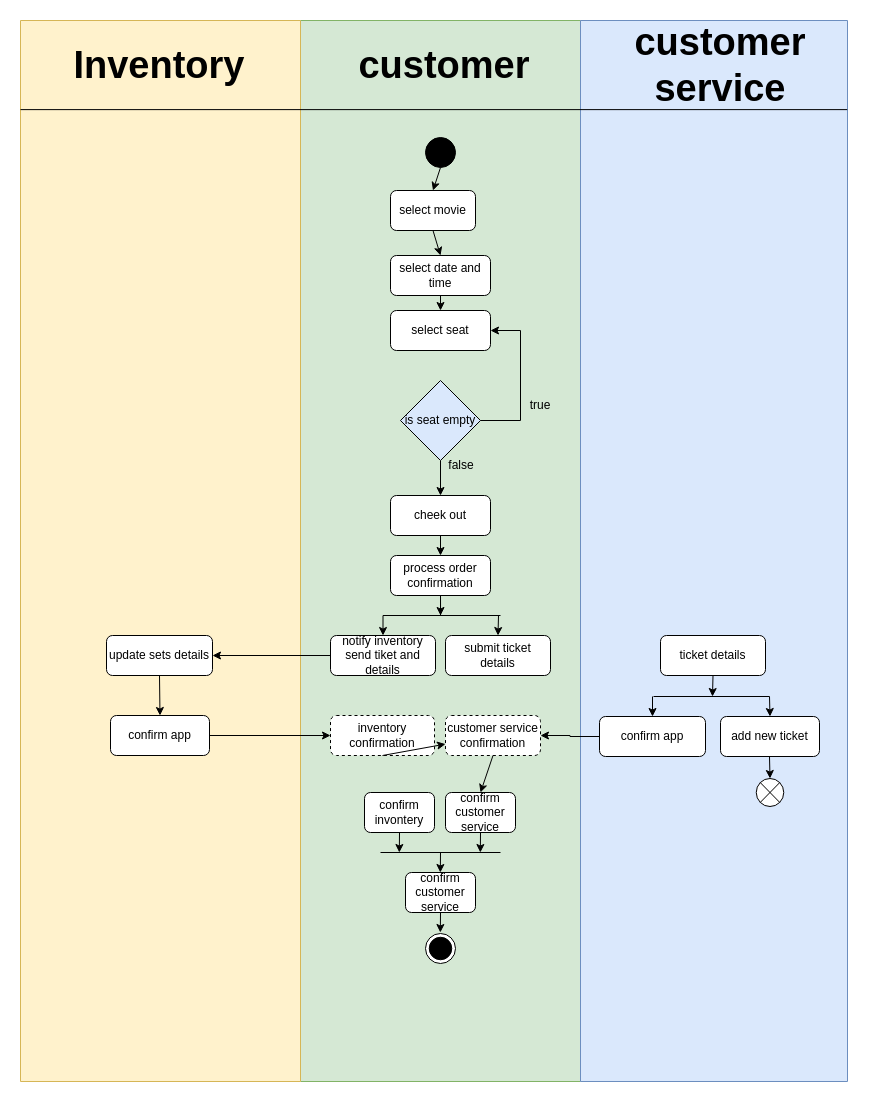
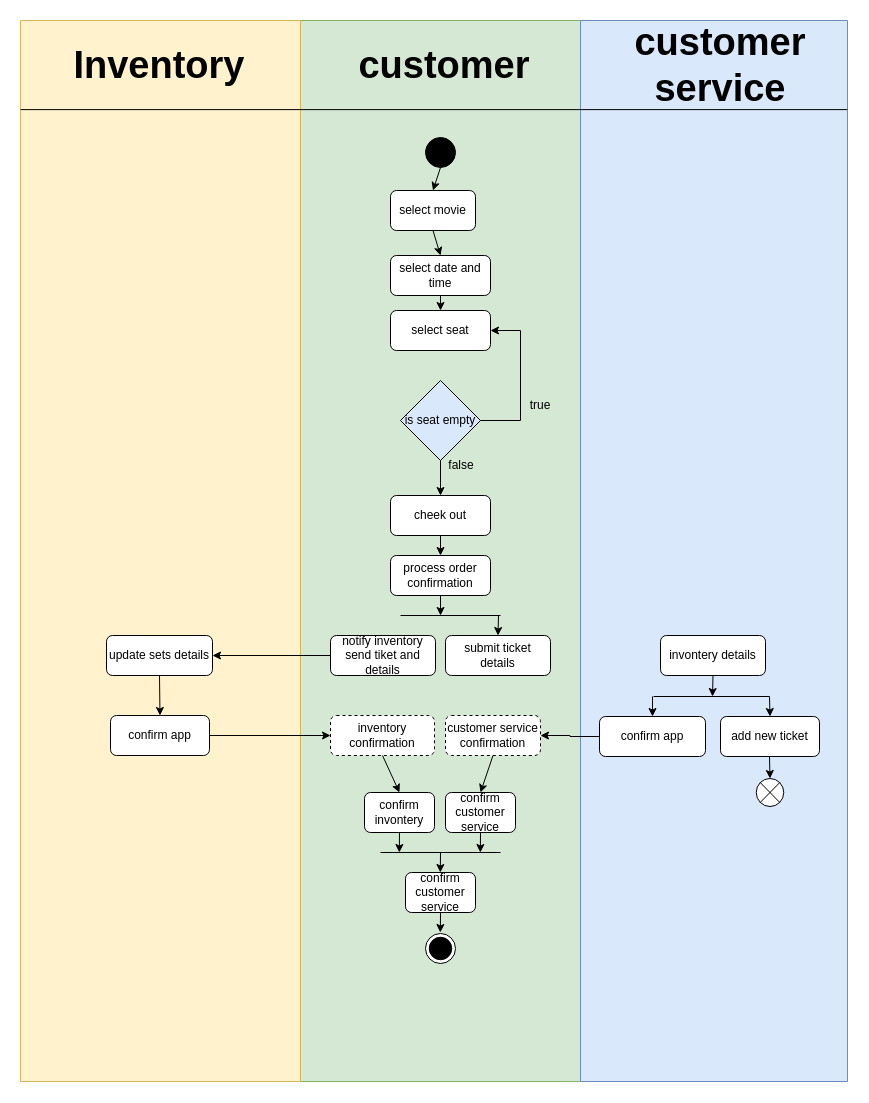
  <mxCell id="0" />
  <mxCell id="1" parent="0" />
  <mxCell id="2" value="" style="verticalLabelPosition=bottom;verticalAlign=top;html=1;shape=mxgraph.basic.rect;fillColor2=none;strokeWidth=1;size=20;indent=5;fillColor=#d5e8d4;strokeColor=#82b366;" parent="1" vertex="1"><mxGeometry x="300" width="280" height="1061" as="geometry" y="20" /></mxCell>
  <mxCell id="3" value="" style="verticalLabelPosition=bottom;verticalAlign=top;html=1;shape=mxgraph.basic.rect;fillColor2=none;strokeWidth=1;size=20;indent=5;fillColor=#dae8fc;strokeColor=#6c8ebf;" parent="1" vertex="1"><mxGeometry x="580" width="267" height="1061" as="geometry" y="20" /></mxCell>
  <mxCell id="4" value="" style="verticalLabelPosition=bottom;verticalAlign=top;html=1;shape=mxgraph.basic.rect;fillColor2=none;strokeWidth=1;size=20;indent=5;fillColor=#fff2cc;strokeColor=#d6b656;" parent="1" vertex="1"><mxGeometry width="280" height="1061" as="geometry" x="20" y="20" /></mxCell>
  <mxCell id="5" value="" style="ellipse;whiteSpace=wrap;html=1;aspect=fixed;strokeColor=default;fillColor=#000000;" parent="1" vertex="1"><mxGeometry x="425" y="137" width="30" height="30" as="geometry" /></mxCell>
  <mxCell id="6" value="" style="endArrow=classic;html=1;rounded=0;strokeWidth=1;flowAnimation=0;entryX=0.5;entryY=0;entryDx=0;entryDy=0;exitX=0.5;exitY=1;exitDx=0;exitDy=0;" parent="1" source="5" target="7" edge="1"><mxGeometry width="50" height="50" relative="1" as="geometry"><mxPoint x="439.88" y="167" as="sourcePoint" /><mxPoint x="439.92" y="187" as="targetPoint" /></mxGeometry></mxCell>
  <mxCell id="7" value="select movie" style="rounded=1;whiteSpace=wrap;html=1;" parent="1" vertex="1"><mxGeometry x="390" y="190" width="85" height="40" as="geometry" /></mxCell>
  <mxCell id="8" value="" style="endArrow=classic;html=1;rounded=0;entryX=0.5;entryY=0;entryDx=0;entryDy=0;exitX=0.5;exitY=1;exitDx=0;exitDy=0;" parent="1" source="54" target="9" edge="1"><mxGeometry width="50" height="50" relative="1" as="geometry"><mxPoint x="440" y="369" as="sourcePoint" /><mxPoint x="440" y="545" as="targetPoint" /></mxGeometry></mxCell>
  <mxCell id="9" value="cheek out" style="rounded=1;whiteSpace=wrap;html=1;" parent="1" vertex="1"><mxGeometry x="390" y="495" width="100" height="40" as="geometry" /></mxCell>
  <mxCell id="10" value="" style="endArrow=classic;html=1;rounded=0;entryX=0.5;entryY=0;entryDx=0;entryDy=0;exitX=0.5;exitY=1;exitDx=0;exitDy=0;" parent="1" source="9" edge="1"><mxGeometry width="50" height="50" relative="1" as="geometry"><mxPoint x="440" y="535" as="sourcePoint" /><mxPoint x="440" y="555" as="targetPoint" /></mxGeometry></mxCell>
- <mxCell id="11" value="" style="edgeStyle=orthogonalEdgeStyle;rounded=0;orthogonalLoop=1;jettySize=auto;html=1;" parent="1" source="12" target="18" edge="1"><mxGeometry relative="1" as="geometry" /></mxCell>
  <mxCell id="12" value="process order confirmation" style="rounded=1;whiteSpace=wrap;html=1;shadow=0;glass=0;" parent="1" vertex="1"><mxGeometry x="390" y="555" width="100" height="40" as="geometry" /></mxCell>
  <mxCell id="13" value="" style="endArrow=classic;html=1;rounded=0;exitX=0.5;exitY=1;exitDx=0;exitDy=0;" parent="1" source="12" edge="1"><mxGeometry width="50" height="50" relative="1" as="geometry"><mxPoint x="439.78" y="595" as="sourcePoint" /><mxPoint x="440.07" y="615" as="targetPoint" /></mxGeometry></mxCell>
  <mxCell id="14" value="" style="endArrow=none;html=1;rounded=0;" parent="1" edge="1"><mxGeometry width="50" height="50" relative="1" as="geometry"><mxPoint x="400" y="615" as="sourcePoint" /><mxPoint x="500" y="615" as="targetPoint" /></mxGeometry></mxCell>
  <mxCell id="15" value="" style="endArrow=classic;html=1;rounded=0;entryX=0.5;entryY=0;entryDx=0;entryDy=0;" parent="1" target="16" edge="1"><mxGeometry width="50" height="50" relative="1" as="geometry"><mxPoint x="498" y="615" as="sourcePoint" /><mxPoint x="480.07" y="635" as="targetPoint" /></mxGeometry></mxCell>
  <mxCell id="16" value="submit ticket details" style="rounded=1;whiteSpace=wrap;html=1;" parent="1" vertex="1"><mxGeometry x="445" y="635" width="105" height="40" as="geometry" /></mxCell>
  <mxCell id="17" value="" style="edgeStyle=orthogonalEdgeStyle;rounded=0;orthogonalLoop=1;jettySize=auto;html=1;exitX=0;exitY=0.5;exitDx=0;exitDy=0;entryX=1;entryY=0.5;entryDx=0;entryDy=0;" parent="1" source="18" target="19" edge="1"><mxGeometry relative="1" as="geometry"><mxPoint x="309" y="655" as="sourcePoint" /></mxGeometry></mxCell>
  <mxCell id="18" value="notify inventory send tiket and details" style="rounded=1;whiteSpace=wrap;html=1;" parent="1" vertex="1"><mxGeometry x="330" y="635" width="105" height="40" as="geometry" /></mxCell>
  <mxCell id="19" value="update sets details" style="rounded=1;whiteSpace=wrap;html=1;" parent="1" vertex="1"><mxGeometry x="106" y="635" width="106" height="40" as="geometry" /></mxCell>
  <mxCell id="20" value="" style="endArrow=classic;html=1;rounded=0;exitX=0.5;exitY=1;exitDx=0;exitDy=0;entryX=0.5;entryY=0;entryDx=0;entryDy=0;" parent="1" source="19" edge="1" target="21"><mxGeometry width="50" height="50" relative="1" as="geometry"><mxPoint x="160.39" y="675" as="sourcePoint" /><mxPoint x="159" y="695" as="targetPoint" /></mxGeometry></mxCell>
  <mxCell id="21" value="confirm app" style="rounded=1;whiteSpace=wrap;html=1;" parent="1" vertex="1"><mxGeometry x="110" y="715" width="99" height="40" as="geometry" /></mxCell>
  <mxCell id="22" value="customer service confirmation" style="rounded=1;whiteSpace=wrap;html=1;dashed=1;" parent="1" vertex="1"><mxGeometry x="445" y="715" width="95" height="40" as="geometry" /></mxCell>
  <mxCell id="23" value="inventory confirmation" style="rounded=1;whiteSpace=wrap;html=1;dashed=1;" parent="1" vertex="1"><mxGeometry x="330" y="715" width="104" height="40" as="geometry" /></mxCell>
  <mxCell id="24" value="" style="endArrow=classic;html=1;rounded=0;entryX=0;entryY=0.5;entryDx=0;entryDy=0;exitX=1;exitY=0.5;exitDx=0;exitDy=0;" parent="1" source="21" target="23" edge="1"><mxGeometry width="50" height="50" relative="1" as="geometry"><mxPoint x="330" y="735" as="sourcePoint" /><mxPoint x="340" y="734.8" as="targetPoint" /></mxGeometry></mxCell>
  <mxCell id="25" value="" style="endArrow=classic;html=1;rounded=0;exitX=0.5;exitY=1;exitDx=0;exitDy=0;entryX=0.5;entryY=0;entryDx=0;entryDy=0;" parent="1" source="22" target="27" edge="1"><mxGeometry width="50" height="50" relative="1" as="geometry"><mxPoint x="479.82" y="755" as="sourcePoint" /><mxPoint x="479.82" y="775" as="targetPoint" /></mxGeometry></mxCell>
- <mxCell id="26" value="" style="endArrow=classic;html=1;rounded=0;exitX=0.5;exitY=1;exitDx=0;exitDy=0;" parent="1" source="23" target="22" edge="1"><mxGeometry width="50" height="50" relative="1" as="geometry"><mxPoint x="399" y="755" as="sourcePoint" /><mxPoint x="398.82" y="775" as="targetPoint" /></mxGeometry></mxCell>
+ <mxCell id="26" value="" style="endArrow=classic;html=1;rounded=0;exitX=0.5;exitY=1;exitDx=0;exitDy=0;entryX=0.5;entryY=0;entryDx=0;entryDy=0;" parent="1" source="23" target="28" edge="1"><mxGeometry width="50" height="50" relative="1" as="geometry"><mxPoint x="399" y="755" as="sourcePoint" /><mxPoint x="398.82" y="775" as="targetPoint" /></mxGeometry></mxCell>
  <mxCell id="27" value="confirm&lt;div&gt;customer service&lt;/div&gt;" style="rounded=1;whiteSpace=wrap;html=1;" parent="1" vertex="1"><mxGeometry x="445" y="792" width="70" height="40" as="geometry" /></mxCell>
  <mxCell id="28" value="confirm&lt;div&gt;invontery&lt;/div&gt;" style="rounded=1;whiteSpace=wrap;html=1;" parent="1" vertex="1"><mxGeometry x="364" y="792" width="70" height="40" as="geometry" /></mxCell>
  <mxCell id="29" value="" style="endArrow=classic;html=1;rounded=0;exitX=0.5;exitY=1;exitDx=0;exitDy=0;" parent="1" source="27" edge="1"><mxGeometry width="50" height="50" relative="1" as="geometry"><mxPoint x="480" y="832" as="sourcePoint" /><mxPoint x="479.82" y="852" as="targetPoint" /></mxGeometry></mxCell>
  <mxCell id="30" value="" style="endArrow=classic;html=1;rounded=0;exitX=0.5;exitY=1;exitDx=0;exitDy=0;" parent="1" source="28" edge="1"><mxGeometry width="50" height="50" relative="1" as="geometry"><mxPoint x="399" y="832" as="sourcePoint" /><mxPoint x="398.82" y="852" as="targetPoint" /></mxGeometry></mxCell>
  <mxCell id="31" value="" style="endArrow=none;html=1;rounded=0;" parent="1" edge="1"><mxGeometry width="50" height="50" relative="1" as="geometry"><mxPoint x="380" y="852" as="sourcePoint" /><mxPoint x="500" y="852" as="targetPoint" /></mxGeometry></mxCell>
  <mxCell id="32" value="" style="endArrow=classic;html=1;rounded=0;exitX=0.5;exitY=1;exitDx=0;exitDy=0;" parent="1" edge="1"><mxGeometry width="50" height="50" relative="1" as="geometry"><mxPoint x="440" y="852" as="sourcePoint" /><mxPoint x="439.82" y="872" as="targetPoint" /></mxGeometry></mxCell>
  <mxCell id="33" value="confirm&lt;div&gt;customer service&lt;/div&gt;" style="rounded=1;whiteSpace=wrap;html=1;" parent="1" vertex="1"><mxGeometry x="405" y="872" width="70" height="40" as="geometry" /></mxCell>
  <mxCell id="34" value="" style="endArrow=classic;html=1;rounded=0;exitX=0.5;exitY=1;exitDx=0;exitDy=0;" parent="1" edge="1"><mxGeometry width="50" height="50" relative="1" as="geometry"><mxPoint x="440" y="912" as="sourcePoint" /><mxPoint x="439.82" y="932" as="targetPoint" /><Array as="points"><mxPoint x="440" y="912" /></Array></mxGeometry></mxCell>
  <mxCell id="35" value="" style="endArrow=none;html=1;rounded=0;entryX=0.999;entryY=0.084;entryDx=0;entryDy=0;entryPerimeter=0;exitX=0;exitY=0.084;exitDx=0;exitDy=0;exitPerimeter=0;" parent="1" source="4" target="3" edge="1"><mxGeometry width="50" height="50" relative="1" as="geometry"><mxPoint x="22" y="120" as="sourcePoint" /><mxPoint x="843.126" y="116.551" as="targetPoint" /></mxGeometry></mxCell>
  <mxCell id="36" value="&lt;font&gt;Inventory&lt;/font&gt;" style="text;html=1;align=center;verticalAlign=middle;whiteSpace=wrap;rounded=0;fontStyle=1;fontSize=38;" parent="1" vertex="1"><mxGeometry x="63" y="50" width="192" height="30" as="geometry" /></mxCell>
  <mxCell id="37" value="&lt;font&gt;customer&lt;/font&gt;&lt;span style=&quot;color: rgba(0, 0, 0, 0); font-family: monospace; font-weight: 400; text-align: start; text-wrap-mode: nowrap; font-size: 0px;&quot;&gt;%3CmxGraphModel%3E%3Croot%3E%3CmxCell%20id%3D%220%22%2F%3E%3CmxCell%20id%3D%221%22%20parent%3D%220%22%2F%3E%3CmxCell%20id%3D%222%22%20value%3D%22%26lt%3Bfont%26gt%3BInventory%26lt%3B%2Ffont%26gt%3B%22%20style%3D%22text%3Bhtml%3D1%3Balign%3Dcenter%3BverticalAlign%3Dmiddle%3BwhiteSpace%3Dwrap%3Brounded%3D0%3BfontStyle%3D1%3BfontSize%3D38%3B%22%20vertex%3D%221%22%20parent%3D%221%22%3E%3CmxGeometry%20x%3D%2243%22%20y%3D%2230%22%20width%3D%22192%22%20height%3D%2230%22%20as%3D%22geometry%22%2F%3E%3C%2FmxCell%3E%3C%2Froot%3E%3C%2FmxGraphModel%3E&lt;/span&gt;" style="text;html=1;align=center;verticalAlign=middle;whiteSpace=wrap;rounded=0;fontStyle=1;fontSize=38;" parent="1" vertex="1"><mxGeometry x="348" y="50" width="192" height="30" as="geometry" /></mxCell>
  <mxCell id="38" value="customer service" style="text;html=1;align=center;verticalAlign=middle;whiteSpace=wrap;rounded=0;fontStyle=1;fontSize=38;" parent="1" vertex="1"><mxGeometry x="624" y="50" width="192" height="30" as="geometry" /></mxCell>
  <mxCell id="39" value="" style="ellipse;whiteSpace=wrap;html=1;aspect=fixed;fillColor=#FFFFFF;" parent="1" vertex="1"><mxGeometry x="425" y="933" width="30" height="30" as="geometry" /></mxCell>
- <mxCell id="40" value="ticket details" style="rounded=1;whiteSpace=wrap;html=1;" parent="1" vertex="1"><mxGeometry x="660" y="635" width="105" height="40" as="geometry" /></mxCell>
+ <mxCell id="40" value="invontery details" style="rounded=1;whiteSpace=wrap;html=1;" parent="1" vertex="1"><mxGeometry x="660" y="635" width="105" height="40" as="geometry" /></mxCell>
  <mxCell id="41" value="" style="endArrow=classic;html=1;rounded=0;exitX=0.5;exitY=1;exitDx=0;exitDy=0;" parent="1" source="40" edge="1"><mxGeometry width="50" height="50" relative="1" as="geometry"><mxPoint x="712.5" y="672" as="sourcePoint" /><mxPoint x="712" y="696" as="targetPoint" /></mxGeometry></mxCell>
  <mxCell id="42" value="" style="endArrow=none;html=1;rounded=0;" parent="1" edge="1"><mxGeometry width="50" height="50" relative="1" as="geometry"><mxPoint x="653" y="696" as="sourcePoint" /><mxPoint x="769" y="696" as="targetPoint" /></mxGeometry></mxCell>
  <mxCell id="43" value="" style="endArrow=classic;html=1;rounded=0;entryX=0.5;entryY=0;entryDx=0;entryDy=0;" parent="1" target="46" edge="1"><mxGeometry width="50" height="50" relative="1" as="geometry"><mxPoint x="652" y="696" as="sourcePoint" /><mxPoint x="672.9" y="716" as="targetPoint" /></mxGeometry></mxCell>
  <mxCell id="44" value="" style="endArrow=classic;html=1;rounded=0;entryX=0.5;entryY=0;entryDx=0;entryDy=0;" parent="1" target="48" edge="1"><mxGeometry width="50" height="50" relative="1" as="geometry"><mxPoint x="769" y="696" as="sourcePoint" /><mxPoint x="769.81" y="716" as="targetPoint" /></mxGeometry></mxCell>
  <mxCell id="45" value="" style="edgeStyle=orthogonalEdgeStyle;rounded=0;orthogonalLoop=1;jettySize=auto;html=1;" parent="1" source="46" target="22" edge="1"><mxGeometry relative="1" as="geometry" /></mxCell>
  <mxCell id="46" value="confirm app" style="rounded=1;whiteSpace=wrap;html=1;" parent="1" vertex="1"><mxGeometry x="599" y="716" width="106" height="40" as="geometry" /></mxCell>
  <mxCell id="47" value="" style="endArrow=classic;html=1;rounded=0;entryX=0.5;entryY=0;entryDx=0;entryDy=0;exitX=0.5;exitY=1;exitDx=0;exitDy=0;" parent="1" target="60" edge="1"><mxGeometry width="50" height="50" relative="1" as="geometry"><mxPoint x="769" y="756" as="sourcePoint" /><mxPoint x="769" y="780" as="targetPoint" /></mxGeometry></mxCell>
  <mxCell id="48" value="add new ticket" style="rounded=1;whiteSpace=wrap;html=1;" parent="1" vertex="1"><mxGeometry x="720" y="716" width="99" height="40" as="geometry" /></mxCell>
  <mxCell id="49" value="" style="ellipse;whiteSpace=wrap;html=1;aspect=fixed;fillColor=#000000;strokeColor=default;" vertex="1" parent="1"><mxGeometry x="428.75" y="936.75" width="22.5" height="22.5" as="geometry" /></mxCell>
  <mxCell id="50" value="select date and time&lt;span style=&quot;color: rgba(0, 0, 0, 0); font-family: monospace; font-size: 0px; text-align: start; text-wrap-mode: nowrap;&quot;&gt;%3CmxGraphModel%3E%3Croot%3E%3CmxCell%20id%3D%220%22%2F%3E%3CmxCell%20id%3D%221%22%20parent%3D%220%22%2F%3E%3CmxCell%20id%3D%222%22%20value%3D%22%22%20style%3D%22endArrow%3Dclassic%3Bhtml%3D1%3Brounded%3D0%3BstrokeWidth%3D1%3BflowAnimation%3D0%3BentryX%3D0.5%3BentryY%3D0%3BentryDx%3D0%3BentryDy%3D0%3BexitX%3D0.5%3BexitY%3D1%3BexitDx%3D0%3BexitDy%3D0%3B%22%20edge%3D%221%22%20parent%3D%221%22%3E%3CmxGeometry%20width%3D%2250%22%20height%3D%2250%22%20relative%3D%221%22%20as%3D%22geometry%22%3E%3CmxPoint%20x%3D%22420%22%20y%3D%22147%22%20as%3D%22sourcePoint%22%2F%3E%3CmxPoint%20x%3D%22420%22%20y%3D%22170%22%20as%3D%22targetPoint%22%2F%3E%3C%2FmxGeometry%3E%3C%2FmxCell%3E%3C%2Froot%3E%3C%2FmxGraphModel%3E&lt;/span&gt;&lt;span style=&quot;color: rgba(0, 0, 0, 0); font-family: monospace; font-size: 0px; text-align: start; text-wrap-mode: nowrap;&quot;&gt;%3CmxGraphModel%3E%3Croot%3E%3CmxCell%20id%3D%220%22%2F%3E%3CmxCell%20id%3D%221%22%20parent%3D%220%22%2F%3E%3CmxCell%20id%3D%222%22%20value%3D%22%22%20style%3D%22endArrow%3Dclassic%3Bhtml%3D1%3Brounded%3D0%3BstrokeWidth%3D1%3BflowAnimation%3D0%3BentryX%3D0.5%3BentryY%3D0%3BentryDx%3D0%3BentryDy%3D0%3BexitX%3D0.5%3BexitY%3D1%3BexitDx%3D0%3BexitDy%3D0%3B%22%20edge%3D%221%22%20parent%3D%221%22%3E%3CmxGeometry%20width%3D%2250%22%20height%3D%2250%22%20relative%3D%221%22%20as%3D%22geometry%22%3E%3CmxPoint%20x%3D%22420%22%20y%3D%22147%22%20as%3D%22sourcePoint%22%2F%3E%3CmxPoint%20x%3D%22420%22%20y%3D%22170%22%20as%3D%22targetPoint%22%2F%3E%3C%2FmxGeometry%3E%3C%2FmxCell%3E%3C%2Froot%3E%3C%2FmxGraphModel%3E&lt;/span&gt;" style="rounded=1;whiteSpace=wrap;html=1;" vertex="1" parent="1"><mxGeometry x="390" y="255" width="100" height="40" as="geometry" /></mxCell>
  <mxCell id="51" value="" style="endArrow=classic;html=1;rounded=0;strokeWidth=1;flowAnimation=0;entryX=0.5;entryY=0;entryDx=0;entryDy=0;exitX=0.5;exitY=1;exitDx=0;exitDy=0;" edge="1" parent="1" source="7" target="50"><mxGeometry width="50" height="50" relative="1" as="geometry"><mxPoint x="450" y="230" as="sourcePoint" /><mxPoint x="450" y="253" as="targetPoint" /></mxGeometry></mxCell>
  <mxCell id="52" value="select seat" style="rounded=1;whiteSpace=wrap;html=1;" vertex="1" parent="1"><mxGeometry x="390" y="310" width="100" height="40" as="geometry" /></mxCell>
  <mxCell id="53" value="" style="endArrow=classic;html=1;rounded=0;strokeWidth=1;flowAnimation=0;entryX=0.5;entryY=0;entryDx=0;entryDy=0;exitX=0.5;exitY=1;exitDx=0;exitDy=0;" edge="1" parent="1" source="50" target="52"><mxGeometry width="50" height="50" relative="1" as="geometry"><mxPoint x="450" y="240" as="sourcePoint" /><mxPoint x="450" y="265" as="targetPoint" /></mxGeometry></mxCell>
  <mxCell id="54" value="is seat empty" style="rhombus;whiteSpace=wrap;html=1;fillColor=#dae8fc;" vertex="1" parent="1"><mxGeometry x="400" y="380" width="80" height="80" as="geometry" /></mxCell>
  <mxCell id="55" value="" style="endArrow=classic;html=1;rounded=0;entryX=1;entryY=0.5;entryDx=0;entryDy=0;" edge="1" parent="1" target="52"><mxGeometry width="50" height="50" relative="1" as="geometry"><mxPoint x="520" y="330" as="sourcePoint" /><mxPoint x="575" y="330" as="targetPoint" /></mxGeometry></mxCell>
  <mxCell id="56" value="" style="endArrow=none;html=1;rounded=0;exitX=1;exitY=0.5;exitDx=0;exitDy=0;" edge="1" parent="1" source="54"><mxGeometry width="50" height="50" relative="1" as="geometry"><mxPoint x="520" y="430" as="sourcePoint" /><mxPoint x="520" y="420" as="targetPoint" /></mxGeometry></mxCell>
  <mxCell id="57" value="" style="endArrow=none;html=1;rounded=0;" edge="1" parent="1"><mxGeometry width="50" height="50" relative="1" as="geometry"><mxPoint x="520" y="330" as="sourcePoint" /><mxPoint x="520" y="420" as="targetPoint" /></mxGeometry></mxCell>
  <mxCell id="58" value="true&lt;span style=&quot;color: rgba(0, 0, 0, 0); font-family: monospace; font-size: 0px; text-align: start; text-wrap-mode: nowrap;&quot;&gt;%3CmxGraphModel%3E%3Croot%3E%3CmxCell%20id%3D%220%22%2F%3E%3CmxCell%20id%3D%221%22%20parent%3D%220%22%2F%3E%3CmxCell%20id%3D%222%22%20value%3D%22%22%20style%3D%22endArrow%3Dnone%3Bhtml%3D1%3Brounded%3D0%3BexitX%3D1%3BexitY%3D0.5%3BexitDx%3D0%3BexitDy%3D0%3B%22%20edge%3D%221%22%20parent%3D%221%22%3E%3CmxGeometry%20width%3D%2250%22%20height%3D%2250%22%20relative%3D%221%22%20as%3D%22geometry%22%3E%3CmxPoint%20x%3D%22460%22%20y%3D%22400%22%20as%3D%22sourcePoint%22%2F%3E%3CmxPoint%20x%3D%22500%22%20y%3D%22400%22%20as%3D%22targetPoint%22%2F%3E%3C%2FmxGeometry%3E%3C%2FmxCell%3E%3C%2Froot%3E%3C%2FmxGraphModel%3E&lt;/span&gt;" style="text;html=1;align=center;verticalAlign=middle;whiteSpace=wrap;rounded=0;" vertex="1" parent="1"><mxGeometry x="510" y="390" width="60" height="30" as="geometry" /></mxCell>
  <mxCell id="59" value="false" style="text;html=1;align=center;verticalAlign=middle;whiteSpace=wrap;rounded=0;" vertex="1" parent="1"><mxGeometry x="431" y="450" width="60" height="30" as="geometry" /></mxCell>
  <mxCell id="60" value="" style="shape=sumEllipse;perimeter=ellipsePerimeter;whiteSpace=wrap;html=1;backgroundOutline=1;" vertex="1" parent="1"><mxGeometry x="755.75" y="778" width="27.5" height="28" as="geometry" /></mxCell>
